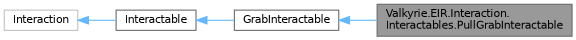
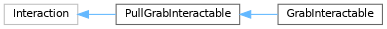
  digraph {
    rankdir=LR
    node [color=gray40 fillcolor=white fontname=Helvetica fontsize=10 shape=box style=filled]
    edge [color=steelblue1 dir=back fontname=Helvetica fontsize=10 labelfontname=Helvetica labelfontsize=10 style=solid]
-   n1 [fillcolor=grey60 fontcolor=black height=0.2 label="Valkyrie.EIR.Interaction.\lInteractables.PullGrabInteractable" width=0.4]
    n2 [height=0.2 label=GrabInteractable width=0.4]
-   n3 [height=0.2 label=Interactable width=0.4]
+   n3 [height=0.2 label=PullGrabInteractable width=0.4]
    n4 [color=grey75 height=0.2 label=Interaction width=0.4]
-   n2 -> n1
    n3 -> n2
    n4 -> n3
  }
